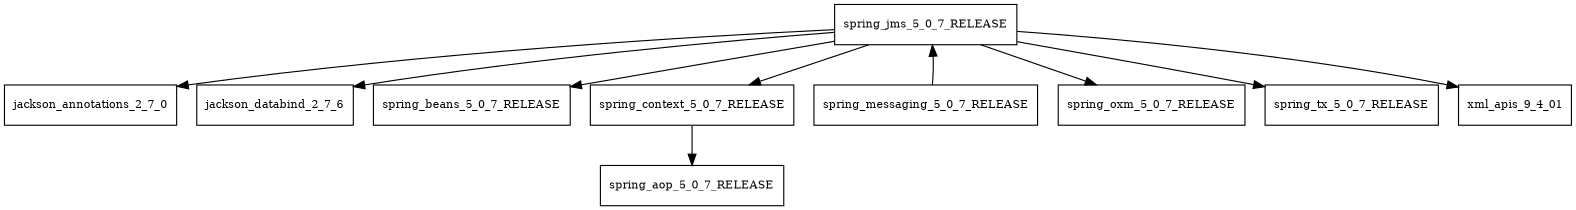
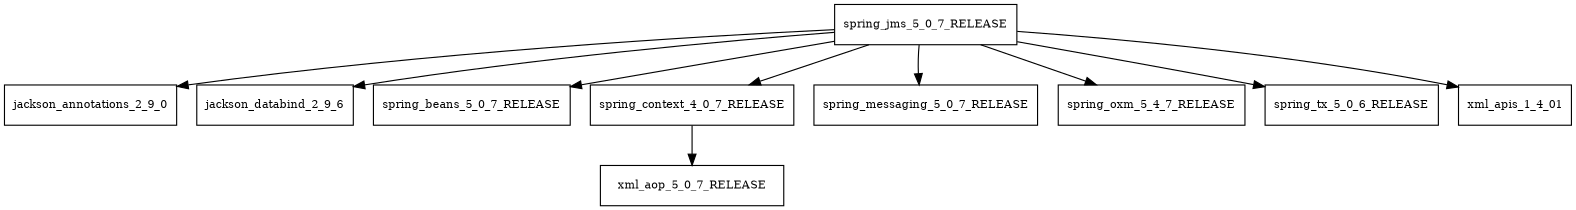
  digraph {
    fontname="DejaVu Serif"
    node [fontname="DejaVu Serif" fontsize=10.0 shape=box]
    edge [fontname="DejaVu Serif"]
    spring_jms_5_0_7_RELEASE
-   jackson_annotations_2_9_0 [label=jackson_annotations_2_7_0]
-   jackson_databind_2_9_6 [label=jackson_databind_2_7_6]
+   jackson_annotations_2_9_0
+   jackson_databind_2_9_6
    spring_beans_5_0_7_RELEASE
-   spring_context_5_0_7_RELEASE
+   spring_context_5_0_7_RELEASE [label=spring_context_4_0_7_RELEASE]
    spring_messaging_5_0_7_RELEASE
-   spring_oxm_5_0_7_RELEASE
-   spring_tx_5_0_7_RELEASE
-   xml_apis_1_4_01 [label=xml_apis_9_4_01]
-   spring_aop_5_0_7_RELEASE
+   spring_oxm_5_0_7_RELEASE [label=spring_oxm_5_4_7_RELEASE]
+   spring_tx_5_0_7_RELEASE [label=spring_tx_5_0_6_RELEASE]
+   xml_apis_1_4_01
+   spring_aop_5_0_7_RELEASE [label=xml_aop_5_0_7_RELEASE]
    spring_jms_5_0_7_RELEASE -> jackson_annotations_2_9_0
    spring_jms_5_0_7_RELEASE -> jackson_databind_2_9_6
    spring_jms_5_0_7_RELEASE -> spring_beans_5_0_7_RELEASE
    spring_jms_5_0_7_RELEASE -> spring_context_5_0_7_RELEASE
-   spring_messaging_5_0_7_RELEASE -> spring_jms_5_0_7_RELEASE
+   spring_jms_5_0_7_RELEASE -> spring_messaging_5_0_7_RELEASE
    spring_jms_5_0_7_RELEASE -> spring_oxm_5_0_7_RELEASE
    spring_jms_5_0_7_RELEASE -> spring_tx_5_0_7_RELEASE
    spring_jms_5_0_7_RELEASE -> xml_apis_1_4_01
    spring_context_5_0_7_RELEASE -> spring_aop_5_0_7_RELEASE
  }
